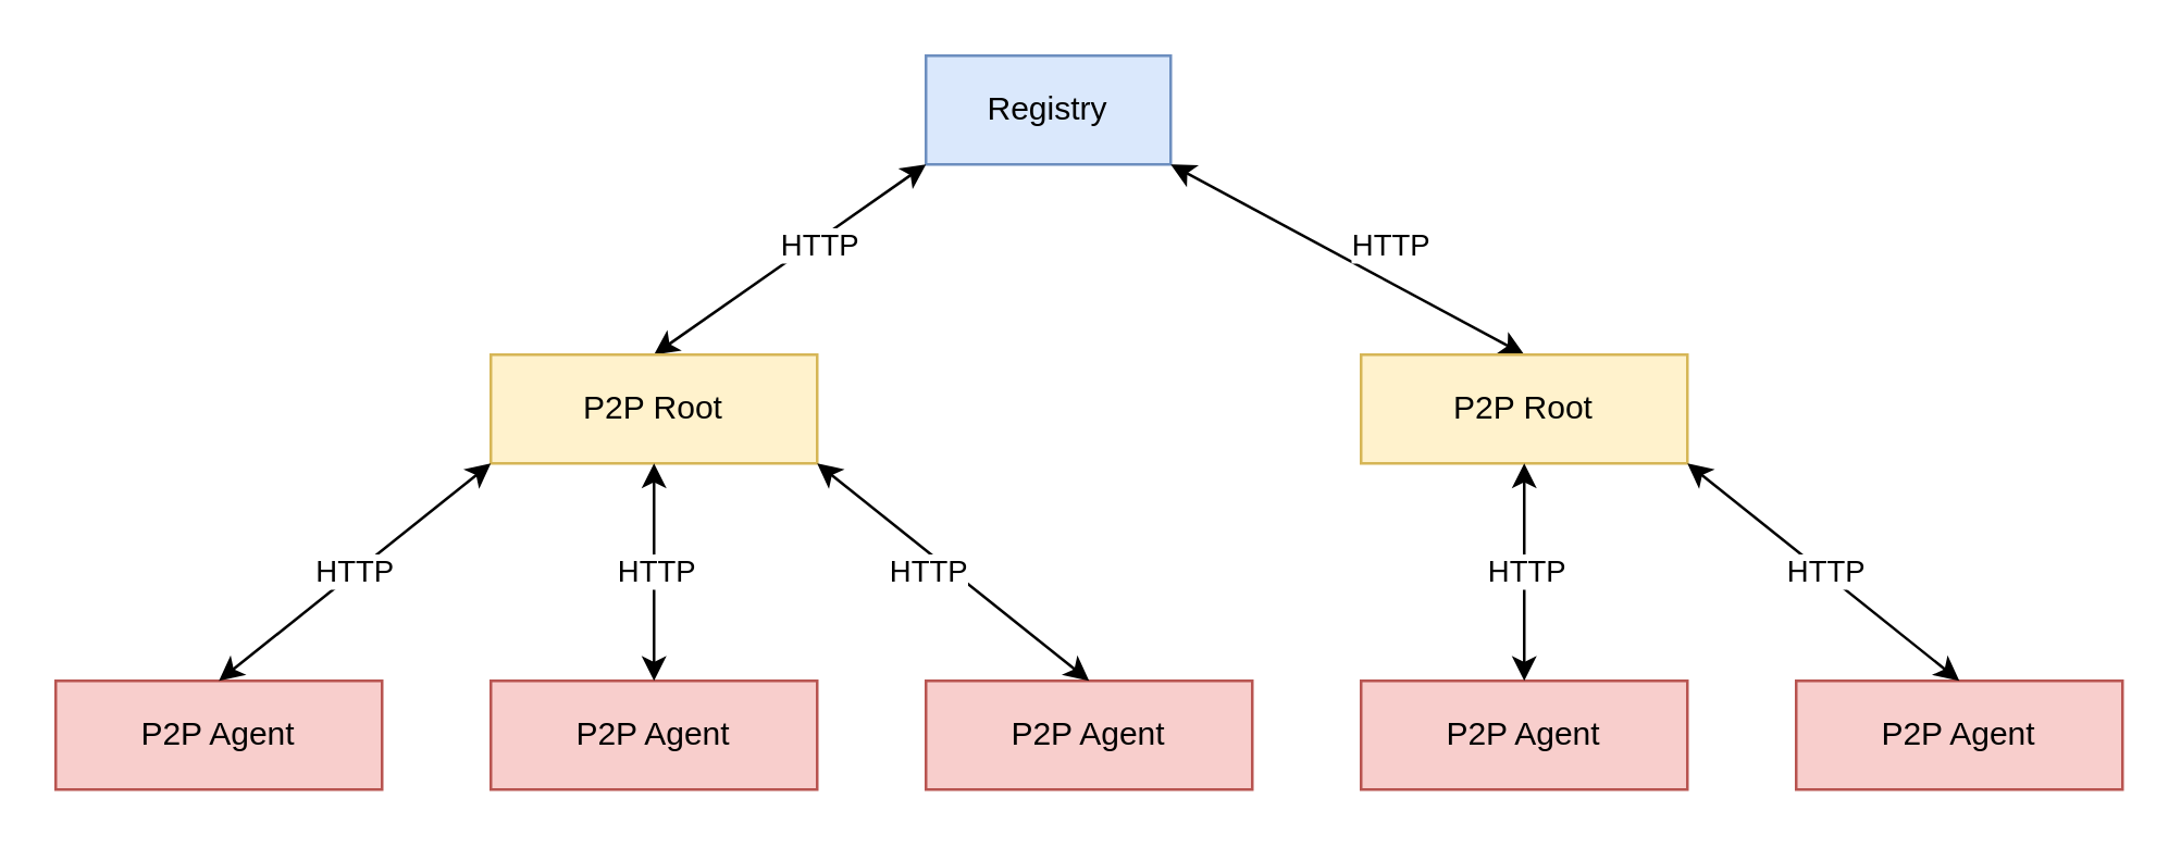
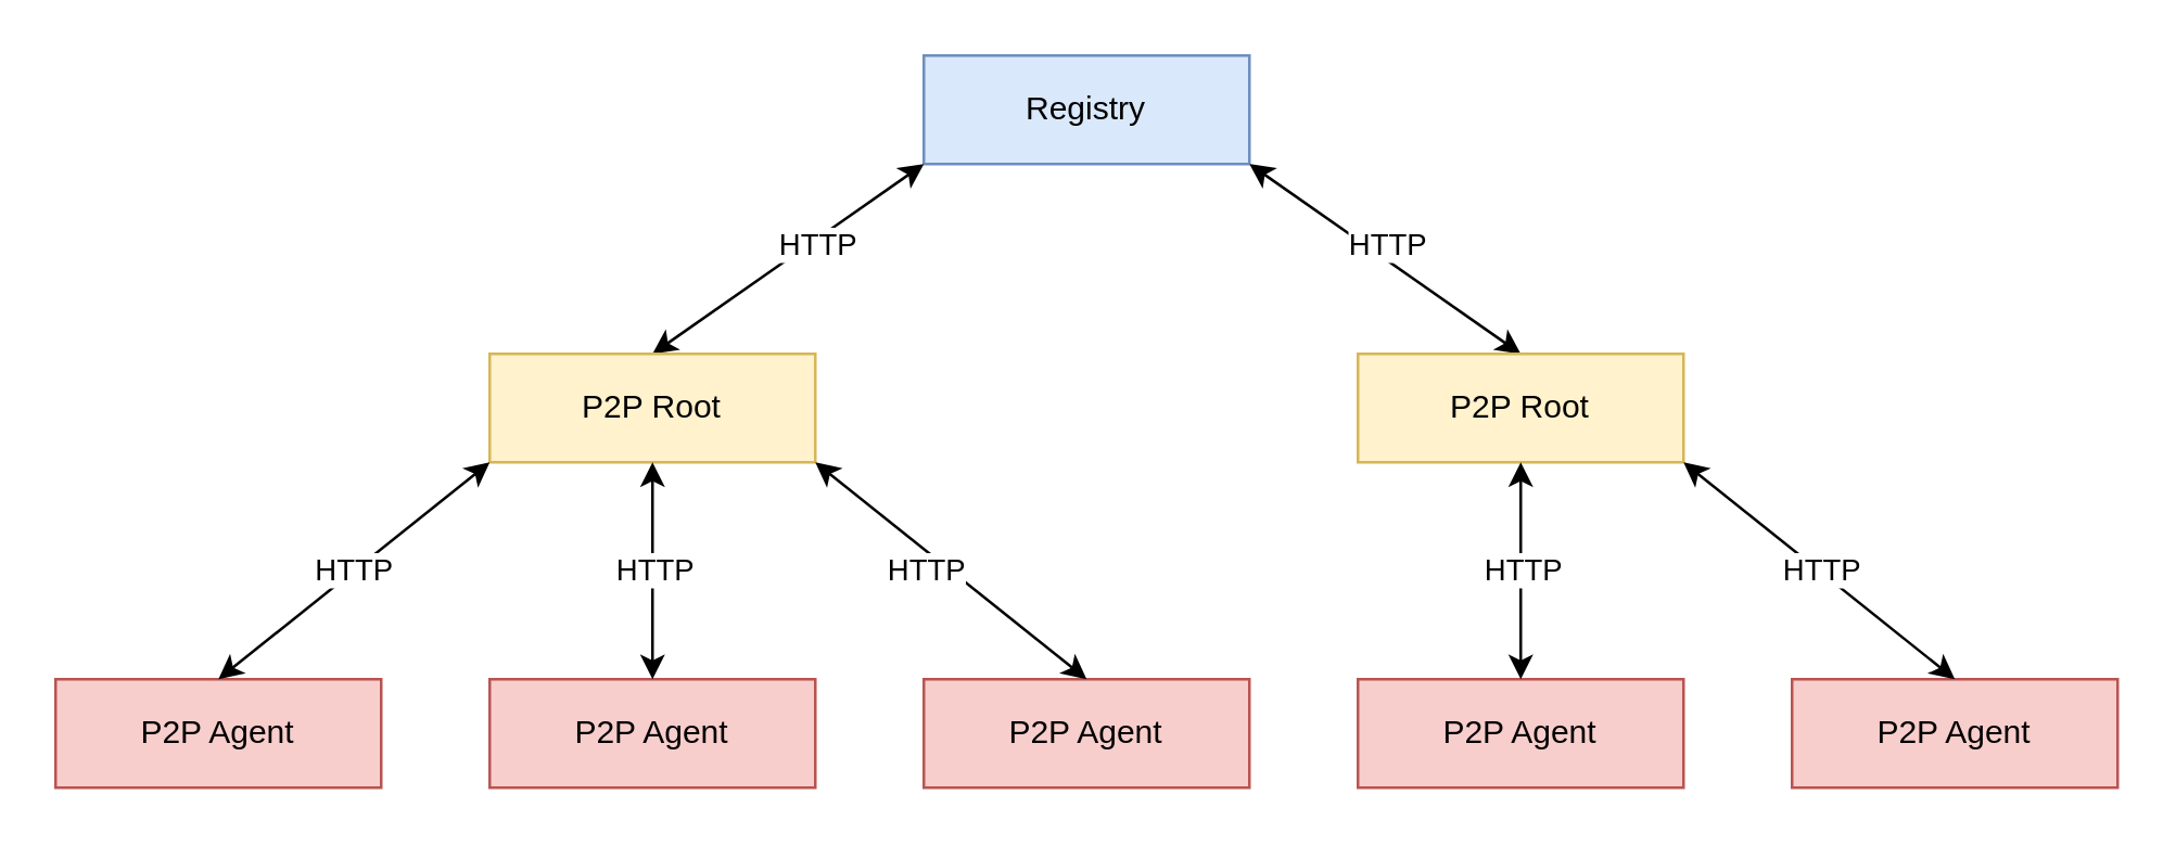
  <mxCell id="0" />
  <mxCell id="1" parent="0" />
- <mxCell id="2" value="Registry" style="rounded=0;whiteSpace=wrap;html=1;fillColor=#dae8fc;strokeColor=#6c8ebf;" vertex="1" parent="1"><mxGeometry x="340" y="20" width="90" height="40" as="geometry" /></mxCell>
+ <mxCell id="2" value="Registry" style="rounded=0;whiteSpace=wrap;html=1;fillColor=#dae8fc;strokeColor=#6c8ebf;" vertex="1" parent="1"><mxGeometry x="340" y="20" width="120" height="40" as="geometry" /></mxCell>
  <mxCell id="3" value="" style="endArrow=classic;startArrow=classic;html=1;rounded=0;entryX=0.5;entryY=0;entryDx=0;entryDy=0;exitX=0;exitY=1;exitDx=0;exitDy=0;" edge="1" parent="1" source="2" target="4"><mxGeometry width="50" height="50" relative="1" as="geometry"><mxPoint x="300" y="240" as="sourcePoint" /><mxPoint x="350" y="190" as="targetPoint" /></mxGeometry></mxCell>
  <mxCell id="4" value="P2P Root" style="rounded=0;whiteSpace=wrap;html=1;fillColor=#fff2cc;strokeColor=#d6b656;" vertex="1" parent="1"><mxGeometry x="180" y="130" width="120" height="40" as="geometry" /></mxCell>
  <mxCell id="5" value="" style="endArrow=classic;startArrow=classic;html=1;rounded=0;entryX=1;entryY=1;entryDx=0;entryDy=0;exitX=0.5;exitY=0;exitDx=0;exitDy=0;" edge="1" parent="1" source="6" target="2"><mxGeometry width="50" height="50" relative="1" as="geometry"><mxPoint x="430" y="160" as="sourcePoint" /><mxPoint x="480" y="110" as="targetPoint" /></mxGeometry></mxCell>
  <mxCell id="6" value="P2P Root" style="rounded=0;whiteSpace=wrap;html=1;fillColor=#fff2cc;strokeColor=#d6b656;" vertex="1" parent="1"><mxGeometry x="500" y="130" width="120" height="40" as="geometry" /></mxCell>
  <mxCell id="7" value="P2P Agent" style="rounded=0;whiteSpace=wrap;html=1;fillColor=#f8cecc;strokeColor=#b85450;" vertex="1" parent="1"><mxGeometry x="20" y="250" width="120" height="40" as="geometry" /></mxCell>
  <mxCell id="8" value="P2P Agent" style="rounded=0;whiteSpace=wrap;html=1;fillColor=#f8cecc;strokeColor=#b85450;" vertex="1" parent="1"><mxGeometry x="660" y="250" width="120" height="40" as="geometry" /></mxCell>
  <mxCell id="9" value="P2P Agent" style="rounded=0;whiteSpace=wrap;html=1;fillColor=#f8cecc;strokeColor=#b85450;" vertex="1" parent="1"><mxGeometry x="500" y="250" width="120" height="40" as="geometry" /></mxCell>
  <mxCell id="10" value="P2P Agent" style="rounded=0;whiteSpace=wrap;html=1;fillColor=#f8cecc;strokeColor=#b85450;" vertex="1" parent="1"><mxGeometry x="180" y="250" width="120" height="40" as="geometry" /></mxCell>
  <mxCell id="11" value="P2P Agent" style="rounded=0;whiteSpace=wrap;html=1;fillColor=#f8cecc;strokeColor=#b85450;" vertex="1" parent="1"><mxGeometry x="340" y="250" width="120" height="40" as="geometry" /></mxCell>
  <mxCell id="12" value="" style="endArrow=classic;startArrow=classic;html=1;rounded=0;exitX=0.5;exitY=0;exitDx=0;exitDy=0;entryX=0;entryY=1;entryDx=0;entryDy=0;" edge="1" parent="1" source="7" target="4"><mxGeometry width="50" height="50" relative="1" as="geometry"><mxPoint x="30" y="170" as="sourcePoint" /><mxPoint x="80" y="120" as="targetPoint" /></mxGeometry></mxCell>
  <mxCell id="13" value="HTTP" style="edgeLabel;html=1;align=center;verticalAlign=middle;resizable=0;points=[];" vertex="1" connectable="0" parent="12"><mxGeometry x="0.42" y="-1" relative="1" as="geometry"><mxPoint x="-22" y="16" as="offset" /></mxGeometry></mxCell>
  <mxCell id="14" value="" style="endArrow=classic;startArrow=classic;html=1;rounded=0;exitX=0.5;exitY=0;exitDx=0;exitDy=0;entryX=0.5;entryY=1;entryDx=0;entryDy=0;" edge="1" parent="1" source="10" target="4"><mxGeometry width="50" height="50" relative="1" as="geometry"><mxPoint x="390" y="150" as="sourcePoint" /><mxPoint x="440" y="100" as="targetPoint" /></mxGeometry></mxCell>
  <mxCell id="15" value="" style="endArrow=classic;startArrow=classic;html=1;rounded=0;entryX=1;entryY=1;entryDx=0;entryDy=0;exitX=0.5;exitY=0;exitDx=0;exitDy=0;" edge="1" parent="1" source="11" target="4"><mxGeometry width="50" height="50" relative="1" as="geometry"><mxPoint x="390" y="150" as="sourcePoint" /><mxPoint x="440" y="100" as="targetPoint" /></mxGeometry></mxCell>
  <mxCell id="16" value="" style="endArrow=classic;startArrow=classic;html=1;rounded=0;entryX=0.5;entryY=1;entryDx=0;entryDy=0;exitX=0.5;exitY=0;exitDx=0;exitDy=0;" edge="1" parent="1" source="9" target="6"><mxGeometry width="50" height="50" relative="1" as="geometry"><mxPoint x="390" y="150" as="sourcePoint" /><mxPoint x="440" y="100" as="targetPoint" /></mxGeometry></mxCell>
  <mxCell id="17" value="" style="endArrow=classic;startArrow=classic;html=1;rounded=0;entryX=1;entryY=1;entryDx=0;entryDy=0;exitX=0.5;exitY=0;exitDx=0;exitDy=0;" edge="1" parent="1" source="8" target="6"><mxGeometry width="50" height="50" relative="1" as="geometry"><mxPoint x="390" y="150" as="sourcePoint" /><mxPoint x="440" y="100" as="targetPoint" /></mxGeometry></mxCell>
  <mxCell id="18" value="HTTP" style="edgeLabel;html=1;align=center;verticalAlign=middle;resizable=0;points=[];" vertex="1" connectable="0" parent="1"><mxGeometry x="240.004" y="209.998" as="geometry" /></mxCell>
  <mxCell id="19" value="HTTP" style="edgeLabel;html=1;align=center;verticalAlign=middle;resizable=0;points=[];" vertex="1" connectable="0" parent="1"><mxGeometry x="340.004" y="209.998" as="geometry" /></mxCell>
  <mxCell id="20" value="HTTP" style="edgeLabel;html=1;align=center;verticalAlign=middle;resizable=0;points=[];" vertex="1" connectable="0" parent="1"><mxGeometry x="560.004" y="209.998" as="geometry" /></mxCell>
  <mxCell id="21" value="HTTP" style="edgeLabel;html=1;align=center;verticalAlign=middle;resizable=0;points=[];" vertex="1" connectable="0" parent="1"><mxGeometry x="670.004" y="209.998" as="geometry" /></mxCell>
  <mxCell id="22" value="HTTP" style="edgeLabel;html=1;align=center;verticalAlign=middle;resizable=0;points=[];" vertex="1" connectable="0" parent="1"><mxGeometry x="300.004" y="89.998" as="geometry" /></mxCell>
  <mxCell id="23" value="HTTP" style="edgeLabel;html=1;align=center;verticalAlign=middle;resizable=0;points=[];" vertex="1" connectable="0" parent="1"><mxGeometry x="510.004" y="89.998" as="geometry" /></mxCell>
